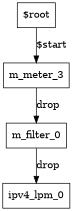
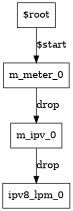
  digraph {
    node [color=black shape=box]
    edge [color=black]
    n1 [label="$root"]
-   n2 [label=m_meter_3]
-   n3 [label=m_filter_0]
-   n4 [label=ipv4_lpm_0]
+   n2 [label=m_meter_0]
+   n3 [label=m_ipv_0]
+   n4 [label=ipv8_lpm_0]
    n1 -> n2 [label="$start"]
    n2 -> n3 [label=drop]
    n3 -> n4 [label=drop]
  }
